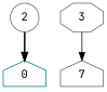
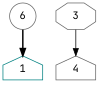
  digraph {
    fontname="JetBrains Mono"
    node [color=gray40 fontname="JetBrains Mono" shape=house]
    edge [fontname="JetBrains Mono"]
-   n1 [color=teal label=0]
-   n2 [label=2 shape=circle]
-   n3 [label=7]
+   n1 [color=teal label=1]
+   n2 [label=6 shape=circle]
+   n3 [label=4]
    n4 [label=3 shape=octagon]
    n2 -> n1 [style=bold]
    n4 -> n3 [style=solid]
  }
